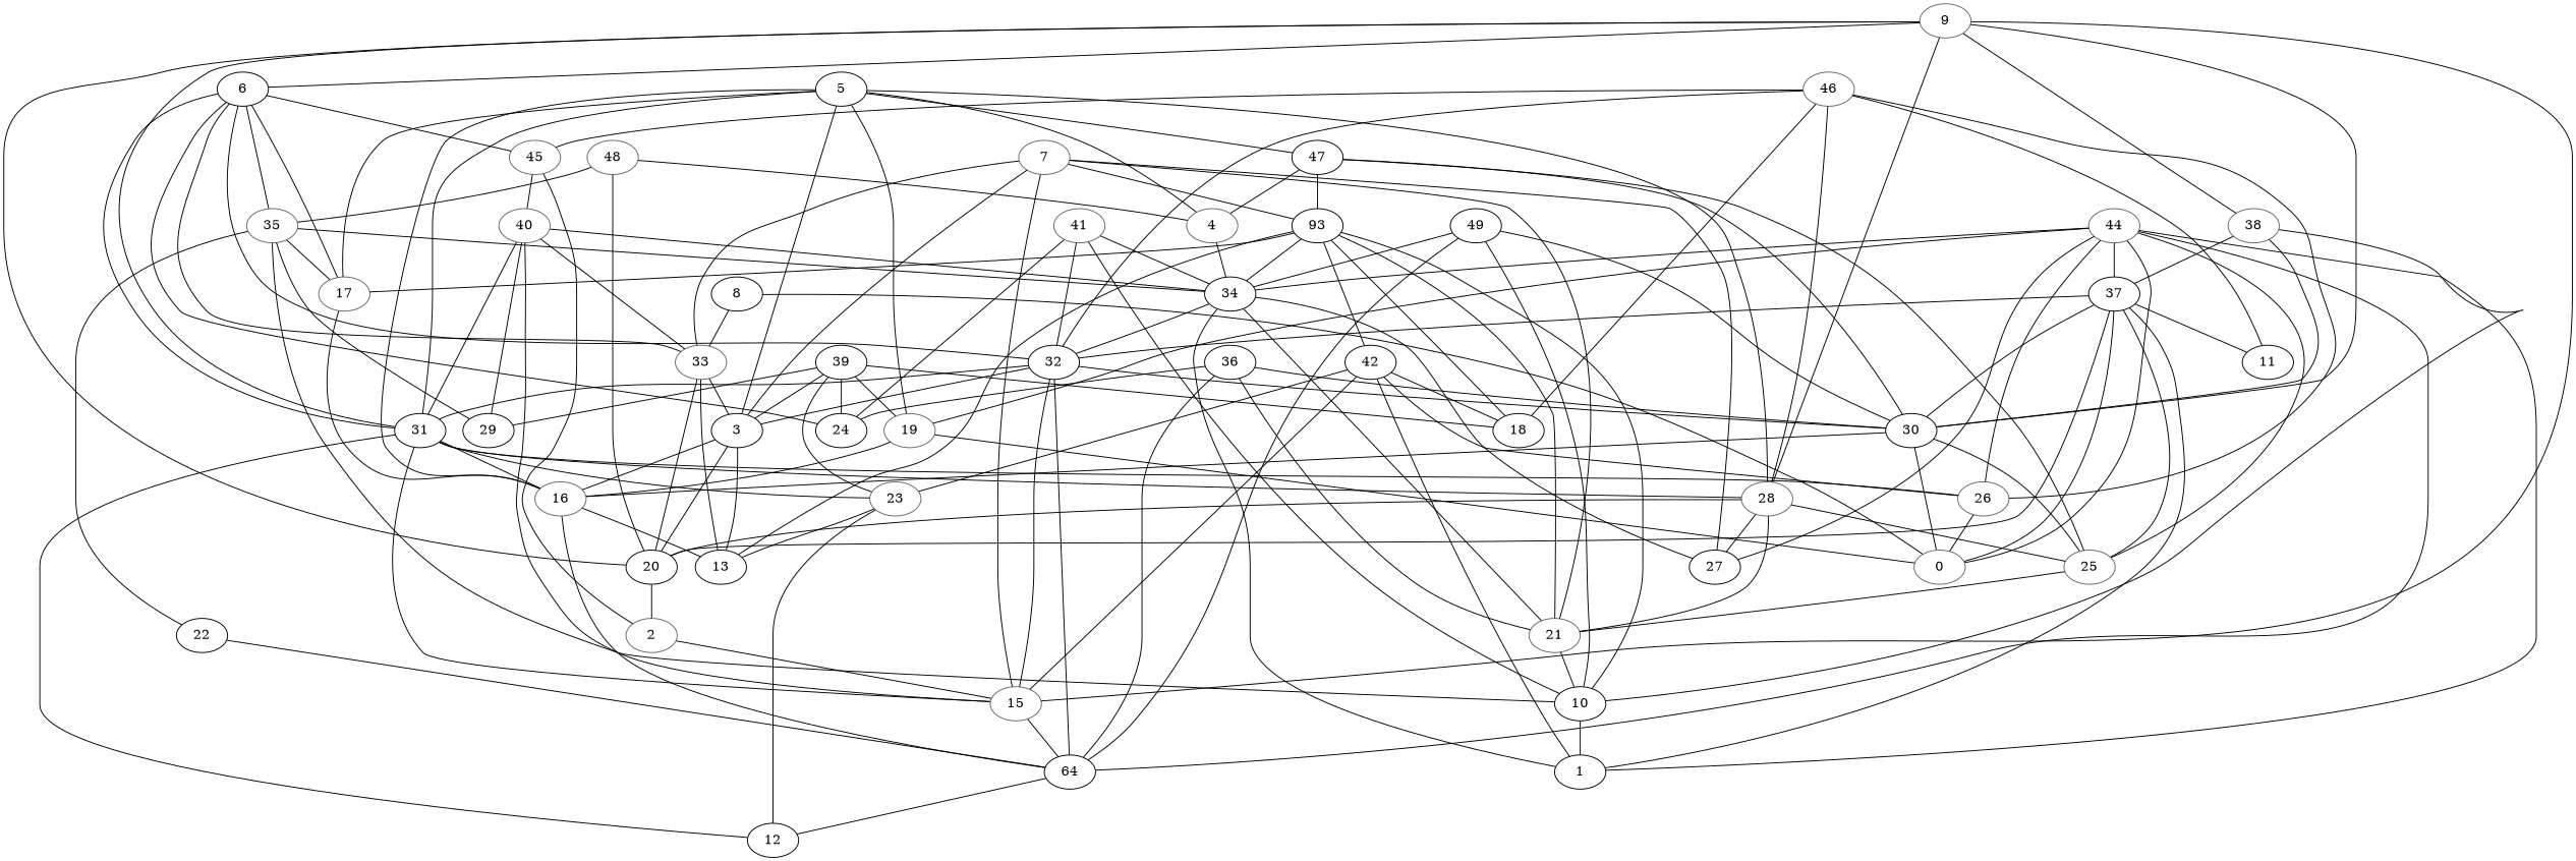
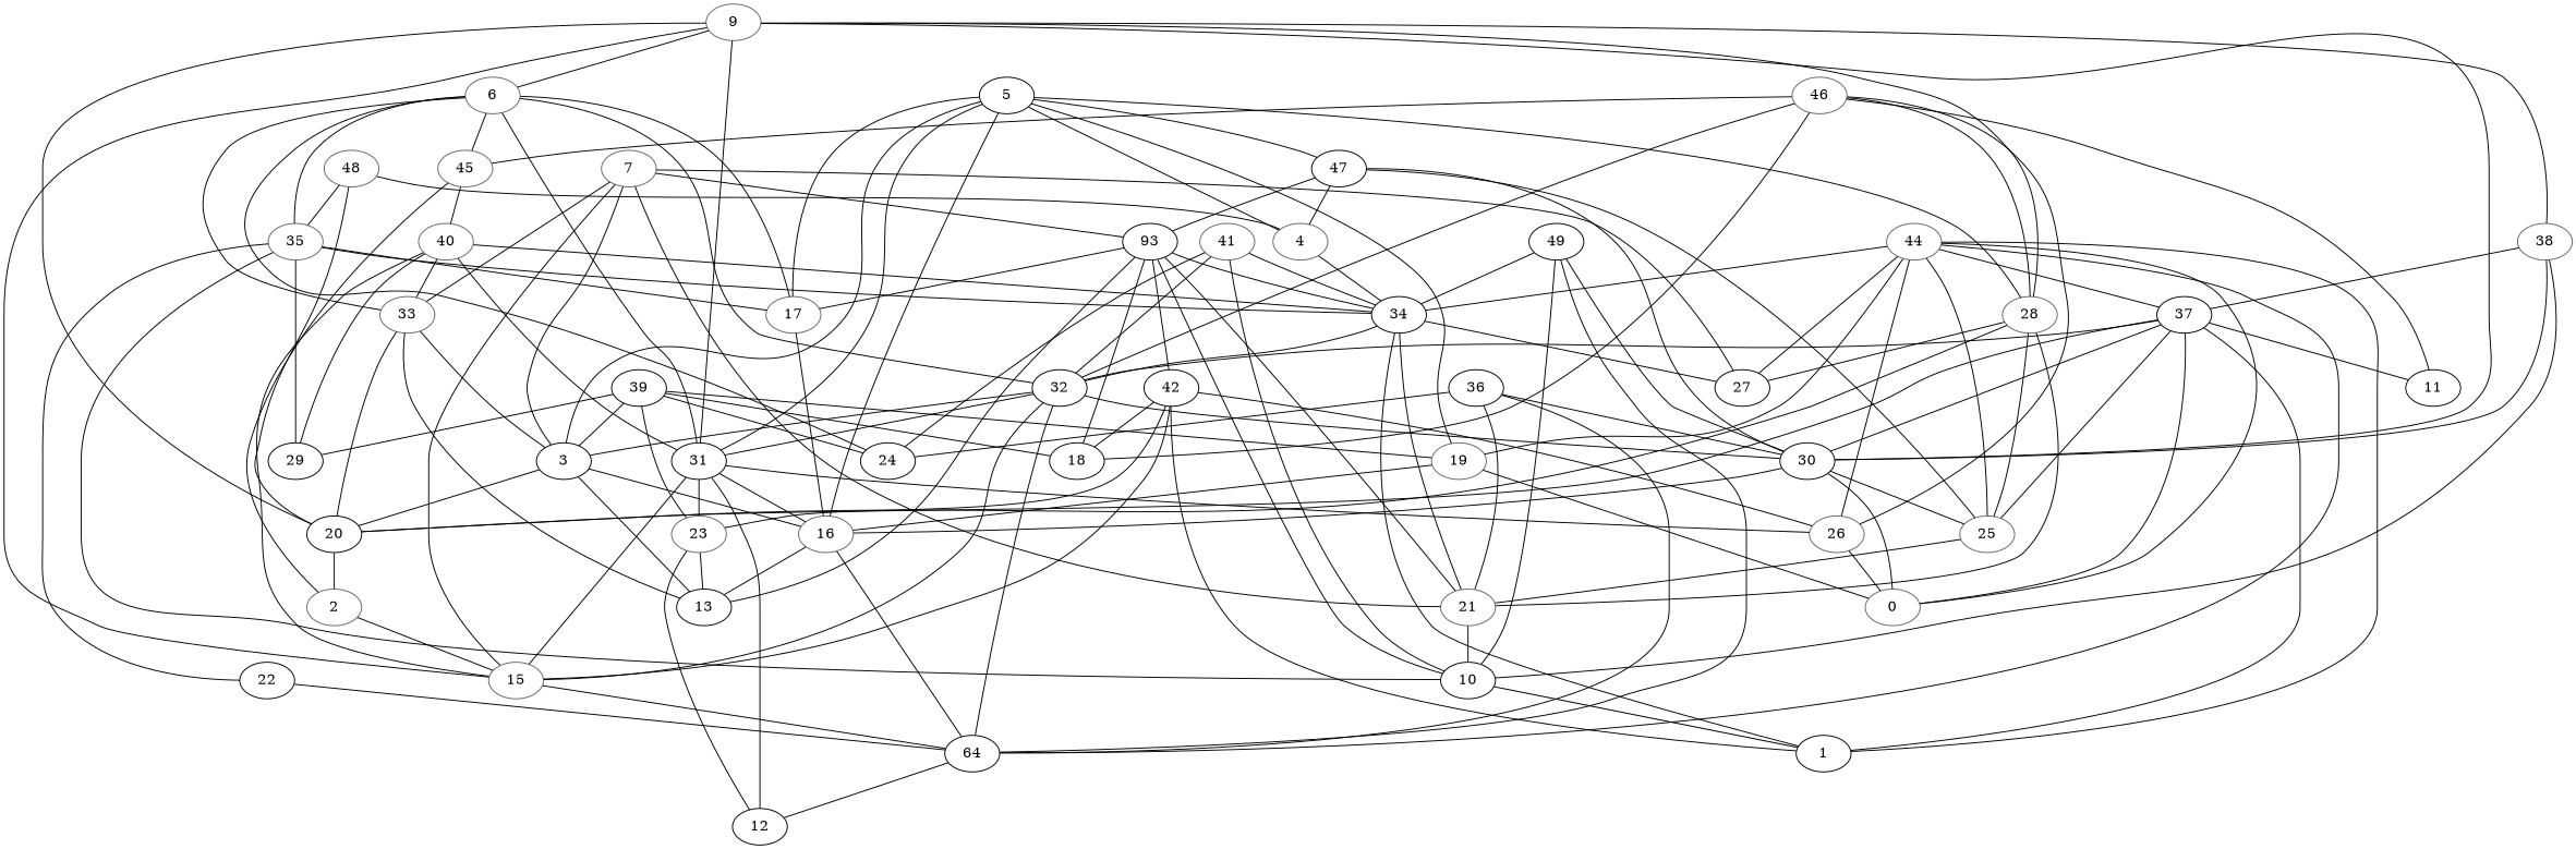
  digraph {
    node [color=black]
    edge [color=black dir=none]
    n1 [label=93]
    13
    34
    42
    10
    18
    17 [color=gray40]
    21 [color=gray40]
    1
    32
    27
    23 [color=gray40]
    3
    15 [color=gray40]
    26 [color=gray40]
    49
    30
    n18 [label=64]
    0 [color=gray40]
    25 [color=gray40]
    16 [color=gray40]
    12
    20
    35 [color=gray40]
    22
    29
    36
    24
    39
    19 [color=gray40]
    37
    11
    31
    2 [color=gray40]
    46 [color=gray40]
    28 [color=gray40]
    45 [color=gray40]
    40 [color=gray40]
    7 [color=gray40]
    33 [color=gray40]
    41 [color=gray40]
    38 [color=gray40]
-   8
    48 [color=gray40]
    4 [color=gray40]
    5
    47
    44 [color=gray40]
    9 [color=gray40]
-   6
+   6 [color=gray40]
    subgraph sub_1 {
      n1
      13
      34
      42
      10
      18
      17
      21
      1
      32
      27
      23
      3
      15
      26
      49
      30
      n18
      0
      25
      16
      12
      20
      35
      22
      29
      36
      24
      39
      19
      37
      11
      31
      2
      46
      28
      45
      40
      7
      33
      41
      38
-     8
      48
      4
      5
      47
      44
      9
      6
    }
    n1 -> 13
    n1 -> 34
    n1 -> 42
    n1 -> 10
    n1 -> 18
    n1 -> 17
    n1 -> 21
    34 -> 21
    34 -> 1
    34 -> 32
    34 -> 27
    42 -> 18
    42 -> 1
    42 -> 23
    42 -> 15
    42 -> 26
    10 -> 1
    17 -> 16
    21 -> 10
    32 -> 3
    32 -> 15
    32 -> 30
    32 -> n18
    32 -> 31
    23 -> 13
    23 -> 12
    3 -> 13
    3 -> 16
    3 -> 20
    15 -> n18
    26 -> 0
    49 -> 34
    49 -> 10
    49 -> 30
    49 -> n18
    30 -> 0
    30 -> 25
    30 -> 16
    n18 -> 12
    25 -> 21
    16 -> 13
    16 -> n18
    20 -> 2
    35 -> 34
    35 -> 10
    35 -> 17
    35 -> 22
    35 -> 29
    22 -> n18
    36 -> 21
    36 -> 30
    36 -> n18
    36 -> 24
    39 -> 18
    39 -> 23
    39 -> 3
    39 -> 29
    39 -> 24
    39 -> 19
    19 -> 0
    19 -> 16
    37 -> 1
    37 -> 32
    37 -> 30
    37 -> 0
    37 -> 25
    37 -> 20
    37 -> 11
    31 -> 23
    31 -> 15
    31 -> 26
    31 -> 16
    31 -> 12
-   31 -> 28
    2 -> 15
    46 -> 18
    46 -> 32
    46 -> 26
    46 -> 11
    46 -> 28
    46 -> 45
    28 -> 21
    28 -> 27
    28 -> 25
    28 -> 20
    45 -> 2
    45 -> 40
    40 -> 34
    40 -> 15
    40 -> 29
    40 -> 31
    40 -> 33
    7 -> n1
    7 -> 21
    7 -> 27
    7 -> 3
    7 -> 15
    7 -> 33
    33 -> 13
    33 -> 3
    33 -> 20
    41 -> 34
    41 -> 10
    41 -> 32
    41 -> 24
    38 -> 10
    38 -> 30
    38 -> 37
-   8 -> 0
-   8 -> 33
    48 -> 20
    48 -> 35
    48 -> 4
    4 -> 34
    5 -> 17
    5 -> 3
    5 -> 16
    5 -> 19
    5 -> 31
    5 -> 28
    5 -> 4
    5 -> 47
    47 -> n1
    47 -> 30
    47 -> 25
    47 -> 4
    44 -> 34
    44 -> 1
    44 -> 27
    44 -> 26
    44 -> n18
    44 -> 0
    44 -> 25
    44 -> 19
    44 -> 37
    9 -> 15
    9 -> 30
    9 -> 20
    9 -> 31
    9 -> 28
    9 -> 38
    9 -> 6
    6 -> 17
    6 -> 32
    6 -> 35
    6 -> 24
    6 -> 31
    6 -> 45
    6 -> 33
  }
